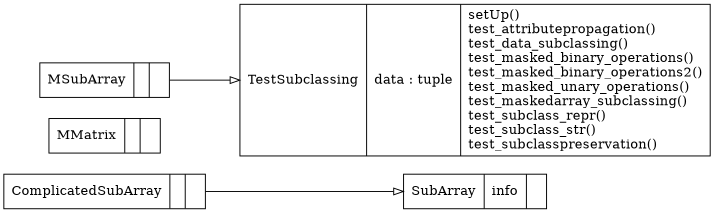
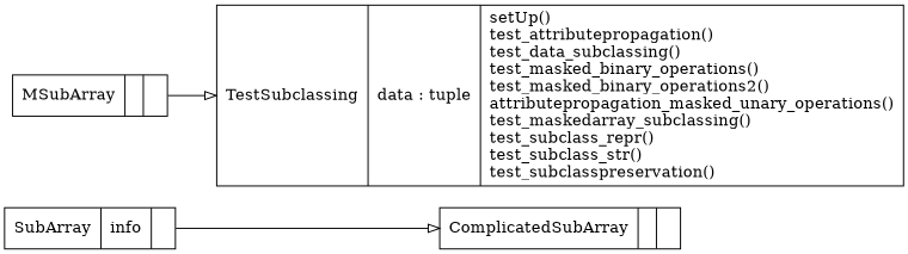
  digraph {
    rankdir=LR
    node [color=black fontcolor=black shape=record style=solid]
    edge [arrowhead=empty arrowtail=none]
    n1 [label=<{ComplicatedSubArray|<br ALIGN="LEFT"/>|}>]
    n2 [label=<{SubArray|info<br ALIGN="LEFT"/>|}>]
-   n3 [label=<{MMatrix|<br ALIGN="LEFT"/>|}>]
    n4 [label=<{MSubArray|<br ALIGN="LEFT"/>|}>]
-   n5 [label=<{TestSubclassing|data : tuple<br ALIGN="LEFT"/>|setUp()<br ALIGN="LEFT"/>test_attributepropagation()<br ALIGN="LEFT"/>test_data_subclassing()<br ALIGN="LEFT"/>test_masked_binary_operations()<br ALIGN="LEFT"/>test_masked_binary_operations2()<br ALIGN="LEFT"/>test_masked_unary_operations()<br ALIGN="LEFT"/>test_maskedarray_subclassing()<br ALIGN="LEFT"/>test_subclass_repr()<br ALIGN="LEFT"/>test_subclass_str()<br ALIGN="LEFT"/>test_subclasspreservation()<br ALIGN="LEFT"/>}>]
-   n1 -> n2
+   n5 [label=<{TestSubclassing|data : tuple<br ALIGN="LEFT"/>|setUp()<br ALIGN="LEFT"/>test_attributepropagation()<br ALIGN="LEFT"/>test_data_subclassing()<br ALIGN="LEFT"/>test_masked_binary_operations()<br ALIGN="LEFT"/>test_masked_binary_operations2()<br ALIGN="LEFT"/>attributepropagation_masked_unary_operations()<br ALIGN="LEFT"/>test_maskedarray_subclassing()<br ALIGN="LEFT"/>test_subclass_repr()<br ALIGN="LEFT"/>test_subclass_str()<br ALIGN="LEFT"/>test_subclasspreservation()<br ALIGN="LEFT"/>}>]
+   n2 -> n1
    n4 -> n5
  }
